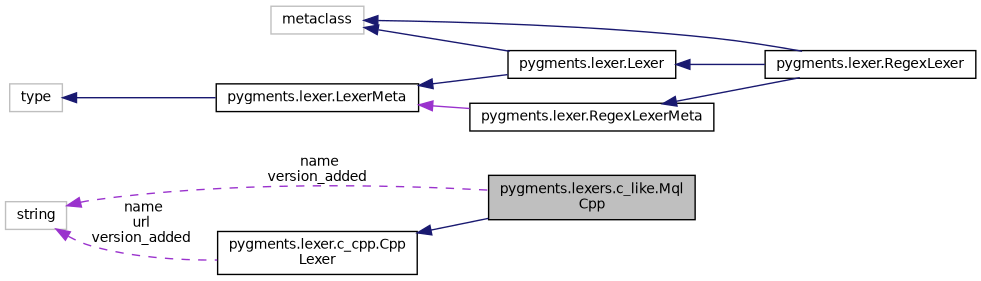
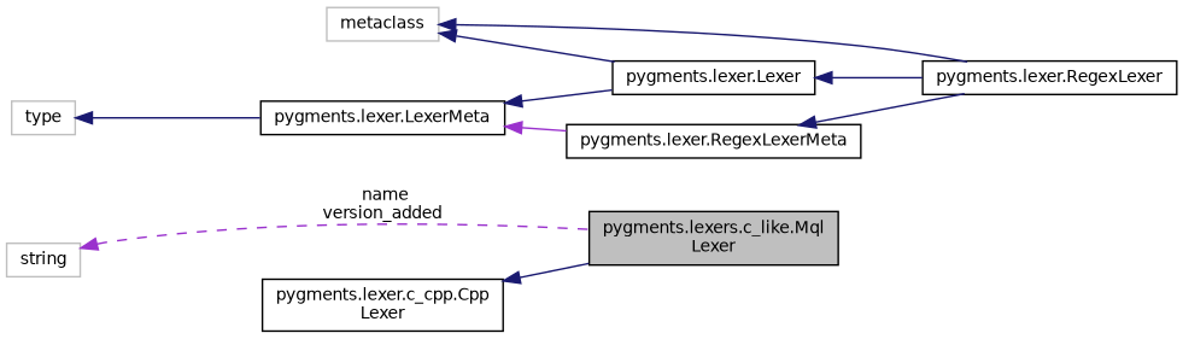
  digraph {
    rankdir=LR
    node [color=black fillcolor=white fontname=Helvetica fontsize=10 shape=record style=filled]
    edge [color=midnightblue dir=back fontname=Helvetica fontsize=10 labelfontname=Helvetica labelfontsize=10 style=solid]
-   n1 [fillcolor=grey75 fontcolor=black height=0.2 label="pygments.lexers.c_like.Mql\lCpp" width=0.4]
+   n1 [fillcolor=grey75 fontcolor=black height=0.2 label="pygments.lexers.c_like.Mql\lLexer" width=0.4]
    n2 [height=0.2 label="pygments.lexer.c_cpp.Cpp\lLexer" width=0.4]
    n3 [height=0.2 label="pygments.lexer.RegexLexer" width=0.4]
    n4 [height=0.2 label="pygments.lexer.Lexer" width=0.4]
    n5 [color=grey75 height=0.2 label=metaclass width=0.4]
    n6 [height=0.2 label="pygments.lexer.LexerMeta" width=0.4]
    n7 [height=0.2 label="pygments.lexer.RegexLexerMeta" width=0.4]
    n8 [color=grey75 height=0.2 label=type width=0.4]
    n9 [color=grey75 height=0.2 label=string width=0.4]
    n2 -> n1
    n4 -> n3
    n5 -> n3
    n5 -> n4
    n6 -> n4
    n6 -> n7 [color=darkorchid3]
    n7 -> n3
    n8 -> n6
    n9 -> n1 [color=darkorchid3 label=" name\nversion_added" style=dashed]
-   n9 -> n2 [color=darkorchid3 label=" name\nurl\nversion_added" style=dashed]
  }
